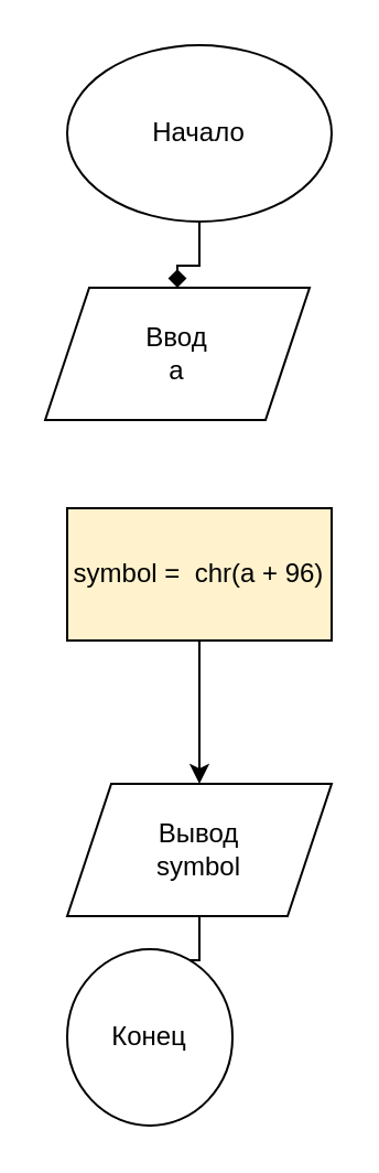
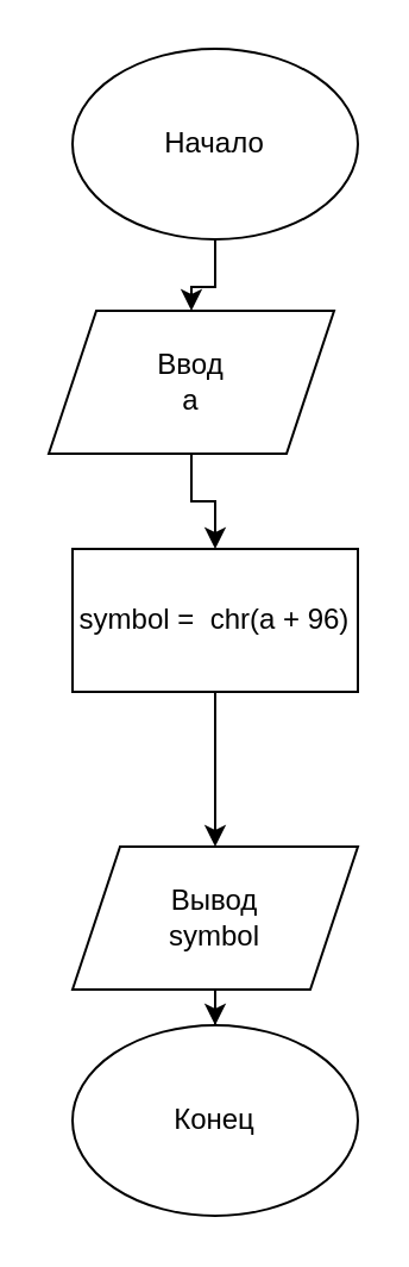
  <mxCell id="0" />
  <mxCell id="1" parent="0" />
- <mxCell id="2" value="" style="edgeStyle=orthogonalEdgeStyle;rounded=0;orthogonalLoop=1;jettySize=auto;html=1;endArrow=diamond;" edge="1" parent="1" source="3" target="5"><mxGeometry relative="1" as="geometry" /></mxCell>
+ <mxCell id="2" value="" style="edgeStyle=orthogonalEdgeStyle;rounded=0;orthogonalLoop=1;jettySize=auto;html=1;" edge="1" parent="1" source="3" target="5"><mxGeometry relative="1" as="geometry" /></mxCell>
  <mxCell id="3" value="Начало" style="ellipse;whiteSpace=wrap;html=1;" vertex="1" parent="1"><mxGeometry x="30" y="20" width="120" height="80" as="geometry" /></mxCell>
+ <mxCell id="4" value="" style="edgeStyle=orthogonalEdgeStyle;rounded=0;orthogonalLoop=1;jettySize=auto;html=1;" edge="1" parent="1" source="5" target="7"><mxGeometry relative="1" as="geometry" /></mxCell>
  <mxCell id="5" value="Ввод&lt;br&gt;a" style="shape=parallelogram;perimeter=parallelogramPerimeter;whiteSpace=wrap;html=1;fixedSize=1;" vertex="1" parent="1"><mxGeometry x="20" y="130" width="120" height="60" as="geometry" /></mxCell>
  <mxCell id="6" value="" style="edgeStyle=orthogonalEdgeStyle;rounded=0;orthogonalLoop=1;jettySize=auto;html=1;" edge="1" parent="1" source="7" target="9"><mxGeometry relative="1" as="geometry" /></mxCell>
- <mxCell id="7" value="symbol =&amp;nbsp; chr(a + 96)" style="rounded=0;whiteSpace=wrap;html=1;fillColor=#fff2cc;" vertex="1" parent="1"><mxGeometry x="30" y="230" width="120" height="60" as="geometry" /></mxCell>
+ <mxCell id="7" value="symbol =&amp;nbsp; chr(a + 96)" style="rounded=0;whiteSpace=wrap;html=1;" vertex="1" parent="1"><mxGeometry x="30" y="230" width="120" height="60" as="geometry" /></mxCell>
  <mxCell id="8" value="" style="edgeStyle=orthogonalEdgeStyle;rounded=0;orthogonalLoop=1;jettySize=auto;html=1;" edge="1" parent="1" source="9" target="10"><mxGeometry relative="1" as="geometry" /></mxCell>
  <mxCell id="9" value="Вывод&lt;br&gt;symbol" style="shape=parallelogram;perimeter=parallelogramPerimeter;whiteSpace=wrap;html=1;fixedSize=1;" vertex="1" parent="1"><mxGeometry x="30" y="355" width="120" height="60" as="geometry" /></mxCell>
- <mxCell id="10" value="Конец" style="ellipse;whiteSpace=wrap;html=1;" vertex="1" parent="1"><mxGeometry x="30" y="430" width="75" height="80" as="geometry" /></mxCell>
+ <mxCell id="10" value="Конец" style="ellipse;whiteSpace=wrap;html=1;" vertex="1" parent="1"><mxGeometry x="30" y="430" width="120" height="80" as="geometry" /></mxCell>
